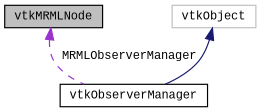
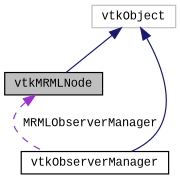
  digraph {
    fontname="Liberation Mono"
    node [color=black fontname="Liberation Mono" fontsize=10 shape=record]
    edge [color=midnightblue dir=back fontname="Liberation Mono" fontsize=10 labelfontname=Helvetica labelfontsize=10 style=solid]
    n1 [fillcolor=grey75 fontcolor=black height=0.2 label=vtkMRMLNode style=filled width=0.4]
    n2 [height=0.2 label=vtkObserverManager width=0.4]
    n3 [color=grey75 height=0.2 label=vtkObject width=0.4]
    n1 -> n2 [color=darkorchid3 label=" MRMLObserverManager" style=dashed]
+   n3 -> n1
    n3 -> n2
  }
